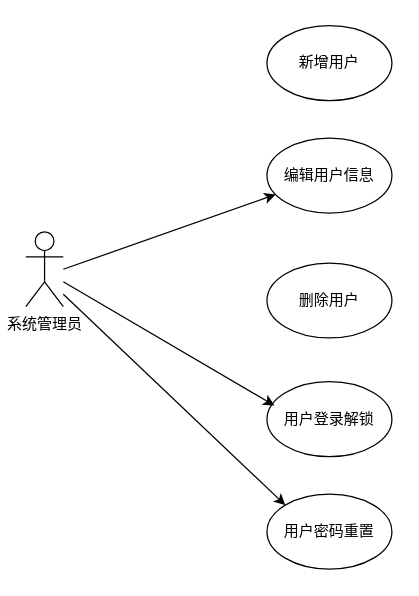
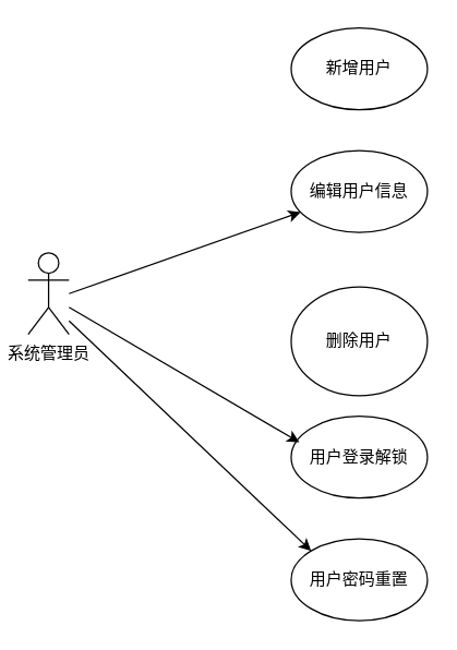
  <mxCell id="0" />
  <mxCell id="1" parent="0" />
  <mxCell id="2" value="系统管理员" style="shape=umlActor;verticalLabelPosition=bottom;verticalAlign=top;html=1;" vertex="1" parent="1"><mxGeometry x="20" y="185" width="30" height="60" as="geometry" /></mxCell>
  <mxCell id="3" value="新增用户" style="ellipse;whiteSpace=wrap;html=1;" vertex="1" parent="1"><mxGeometry x="213" y="20" width="100" height="60" as="geometry" /></mxCell>
  <mxCell id="4" value="编辑用户信息" style="ellipse;whiteSpace=wrap;html=1;" vertex="1" parent="1"><mxGeometry x="213" y="110" width="100" height="60" as="geometry" /></mxCell>
- <mxCell id="5" value="删除用户" style="ellipse;whiteSpace=wrap;html=1;" vertex="1" parent="1"><mxGeometry x="213" y="210" width="100" height="60" as="geometry" /></mxCell>
+ <mxCell id="5" value="删除用户" style="ellipse;whiteSpace=wrap;html=1;" vertex="1" parent="1"><mxGeometry x="213" y="210" width="100" height="80" as="geometry" /></mxCell>
  <mxCell id="6" value="" style="endArrow=classic;html=1;rounded=0;" edge="1" parent="1" target="4"><mxGeometry width="50" height="50" relative="1" as="geometry"><mxPoint x="50" y="215" as="sourcePoint" /><mxPoint x="350" y="210" as="targetPoint" /></mxGeometry></mxCell>
  <mxCell id="7" value="用户登录解锁" style="ellipse;whiteSpace=wrap;html=1;" vertex="1" parent="1"><mxGeometry x="213" y="305" width="100" height="60" as="geometry" /></mxCell>
  <mxCell id="8" value="" style="endArrow=classic;html=1;rounded=0;entryX=0.06;entryY=0.317;entryDx=0;entryDy=0;entryPerimeter=0;" edge="1" parent="1" target="7"><mxGeometry width="50" height="50" relative="1" as="geometry"><mxPoint x="50" y="225" as="sourcePoint" /><mxPoint x="223" y="250" as="targetPoint" /></mxGeometry></mxCell>
  <mxCell id="9" value="用户密码重置" style="ellipse;whiteSpace=wrap;html=1;" vertex="1" parent="1"><mxGeometry x="213" y="395" width="100" height="60" as="geometry" /></mxCell>
  <mxCell id="10" value="" style="endArrow=classic;html=1;rounded=0;entryX=0;entryY=0;entryDx=0;entryDy=0;" edge="1" parent="1" target="9"><mxGeometry width="50" height="50" relative="1" as="geometry"><mxPoint x="50" y="235" as="sourcePoint" /><mxPoint x="229" y="334" as="targetPoint" /></mxGeometry></mxCell>
